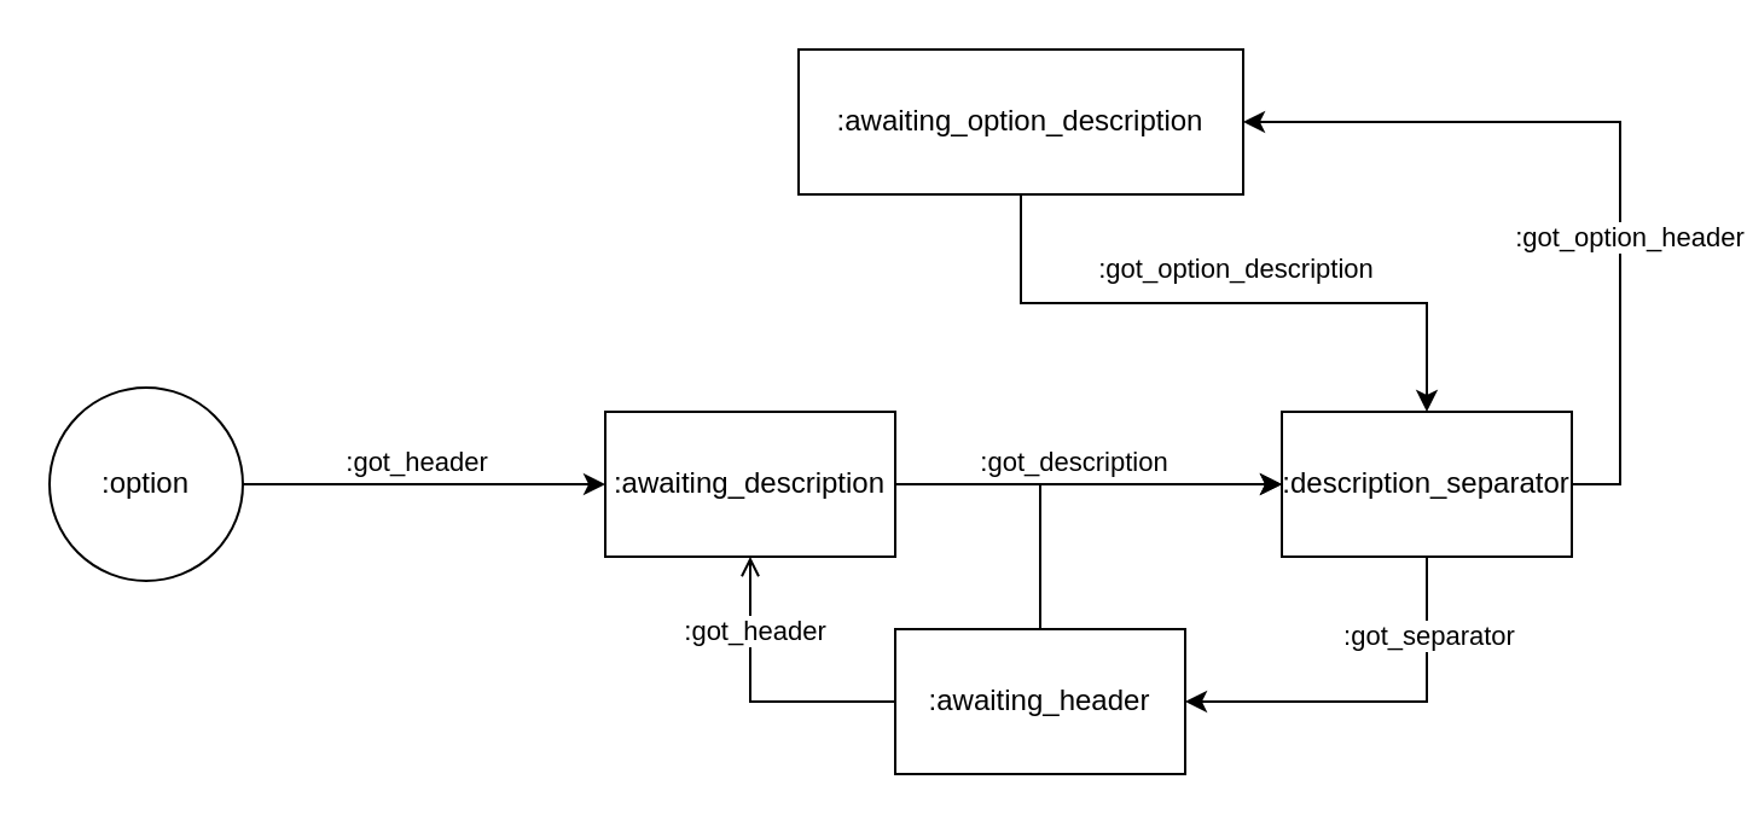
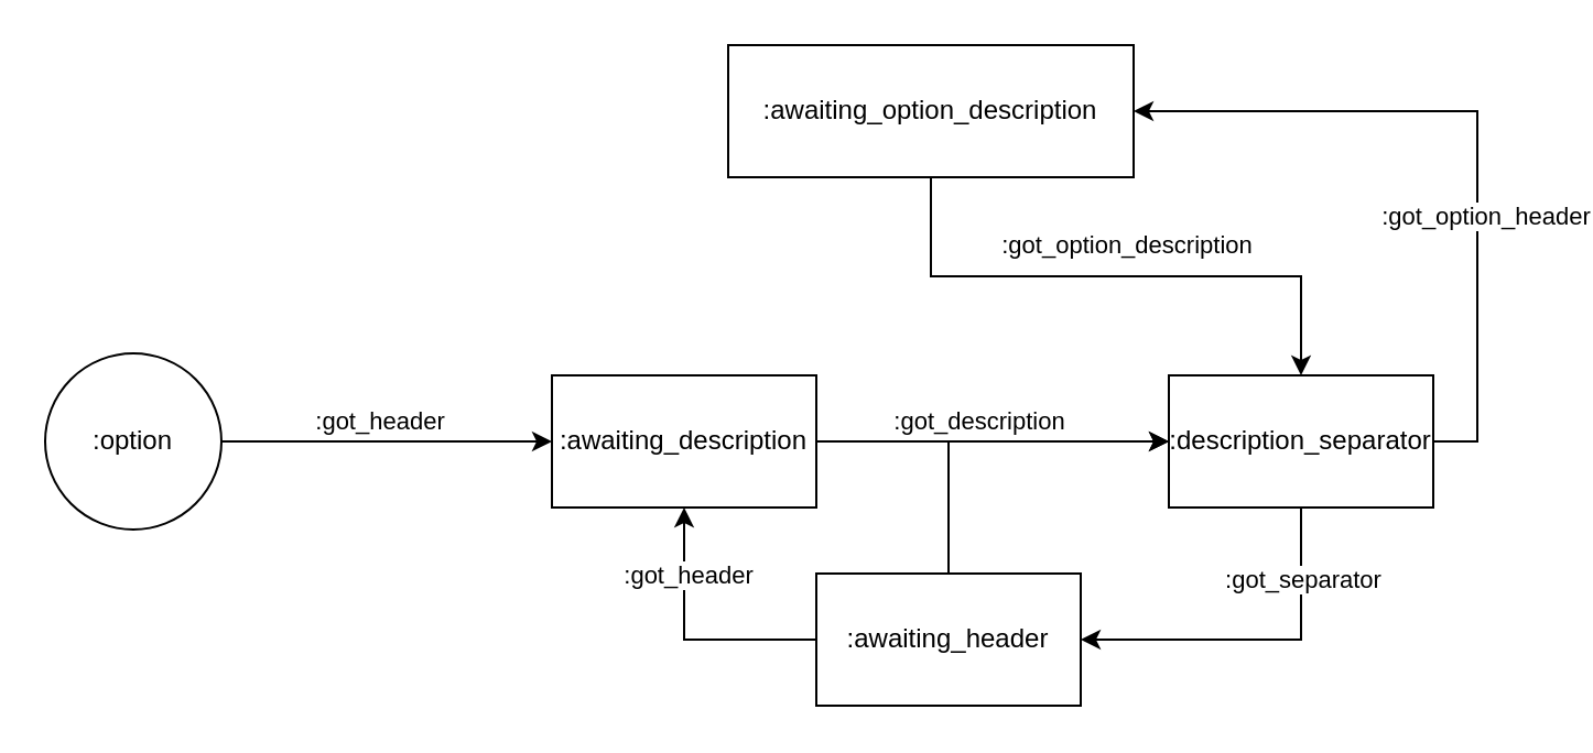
  <mxCell id="0" />
  <mxCell id="1" parent="0" />
  <mxCell id="2" value="" style="edgeStyle=orthogonalEdgeStyle;rounded=0;orthogonalLoop=1;jettySize=auto;html=1;" edge="1" parent="1" source="4" target="7"><mxGeometry relative="1" as="geometry" /></mxCell>
  <mxCell id="3" value=":got_header" style="edgeLabel;html=1;align=center;verticalAlign=middle;resizable=0;points=[];" vertex="1" connectable="0" parent="2"><mxGeometry x="-0.053" y="4" relative="1" as="geometry"><mxPoint y="-6" as="offset" /></mxGeometry></mxCell>
  <mxCell id="4" value=":option" style="ellipse;whiteSpace=wrap;html=1;aspect=fixed;" vertex="1" parent="1"><mxGeometry x="20" y="160" width="80" height="80" as="geometry" /></mxCell>
  <mxCell id="5" value="" style="edgeStyle=orthogonalEdgeStyle;rounded=0;orthogonalLoop=1;jettySize=auto;html=1;" edge="1" parent="1" source="7" target="12"><mxGeometry relative="1" as="geometry" /></mxCell>
  <mxCell id="6" value=":got_description" style="edgeLabel;html=1;align=center;verticalAlign=middle;resizable=0;points=[];" vertex="1" connectable="0" parent="5"><mxGeometry x="-0.087" y="1" relative="1" as="geometry"><mxPoint y="-9" as="offset" /></mxGeometry></mxCell>
  <mxCell id="7" value=":awaiting_description" style="whiteSpace=wrap;html=1;" vertex="1" parent="1"><mxGeometry x="250" y="170" width="120" height="60" as="geometry" /></mxCell>
  <mxCell id="8" value="" style="edgeStyle=orthogonalEdgeStyle;rounded=0;orthogonalLoop=1;jettySize=auto;html=1;entryX=1;entryY=0.5;entryDx=0;entryDy=0;exitX=0.5;exitY=1;exitDx=0;exitDy=0;" edge="1" parent="1" source="12" target="16"><mxGeometry relative="1" as="geometry" /></mxCell>
  <mxCell id="9" value=":got_separator" style="edgeLabel;html=1;align=center;verticalAlign=middle;resizable=0;points=[];" vertex="1" connectable="0" parent="8"><mxGeometry x="-0.6" relative="1" as="geometry"><mxPoint as="offset" /></mxGeometry></mxCell>
  <mxCell id="10" value="" style="edgeStyle=orthogonalEdgeStyle;rounded=0;orthogonalLoop=1;jettySize=auto;html=1;entryX=1;entryY=0.5;entryDx=0;entryDy=0;exitX=1;exitY=0.5;exitDx=0;exitDy=0;" edge="1" parent="1" source="12" target="19"><mxGeometry relative="1" as="geometry" /></mxCell>
  <mxCell id="11" value=":got_option_header" style="edgeLabel;html=1;align=center;verticalAlign=middle;resizable=0;points=[];" vertex="1" connectable="0" parent="10"><mxGeometry x="-0.251" y="-3" relative="1" as="geometry"><mxPoint as="offset" /></mxGeometry></mxCell>
  <mxCell id="12" value=":description_separator" style="whiteSpace=wrap;html=1;" vertex="1" parent="1"><mxGeometry x="530" y="170" width="120" height="60" as="geometry" /></mxCell>
- <mxCell id="13" style="edgeStyle=orthogonalEdgeStyle;rounded=0;orthogonalLoop=1;jettySize=auto;html=1;exitX=0;exitY=0.5;exitDx=0;exitDy=0;endArrow=open;" edge="1" parent="1" source="16" target="7"><mxGeometry relative="1" as="geometry" /></mxCell>
+ <mxCell id="13" style="edgeStyle=orthogonalEdgeStyle;rounded=0;orthogonalLoop=1;jettySize=auto;html=1;exitX=0;exitY=0.5;exitDx=0;exitDy=0;" edge="1" parent="1" source="16" target="7"><mxGeometry relative="1" as="geometry" /></mxCell>
  <mxCell id="14" value=":got_header" style="edgeLabel;html=1;align=center;verticalAlign=middle;resizable=0;points=[];" vertex="1" connectable="0" parent="13"><mxGeometry x="0.492" y="-1" relative="1" as="geometry"><mxPoint as="offset" /></mxGeometry></mxCell>
  <mxCell id="15" style="edgeStyle=orthogonalEdgeStyle;rounded=0;orthogonalLoop=1;jettySize=auto;html=1;exitX=0.5;exitY=0;exitDx=0;exitDy=0;entryX=0;entryY=0.5;entryDx=0;entryDy=0;" edge="1" parent="1" source="16" target="12"><mxGeometry relative="1" as="geometry" /></mxCell>
  <mxCell id="16" value=":awaiting_header" style="whiteSpace=wrap;html=1;" vertex="1" parent="1"><mxGeometry x="370" y="260" width="120" height="60" as="geometry" /></mxCell>
  <mxCell id="17" style="edgeStyle=orthogonalEdgeStyle;rounded=0;orthogonalLoop=1;jettySize=auto;html=1;exitX=0.5;exitY=1;exitDx=0;exitDy=0;entryX=0.5;entryY=0;entryDx=0;entryDy=0;" edge="1" parent="1" source="19" target="12"><mxGeometry relative="1" as="geometry" /></mxCell>
  <mxCell id="18" value=":got_option_description" style="edgeLabel;html=1;align=center;verticalAlign=middle;resizable=0;points=[];" vertex="1" connectable="0" parent="17"><mxGeometry x="-0.318" relative="1" as="geometry"><mxPoint x="45" y="-15" as="offset" /></mxGeometry></mxCell>
  <mxCell id="19" value=":awaiting_option_description" style="whiteSpace=wrap;html=1;" vertex="1" parent="1"><mxGeometry x="330" y="20" width="184" height="60" as="geometry" /></mxCell>
